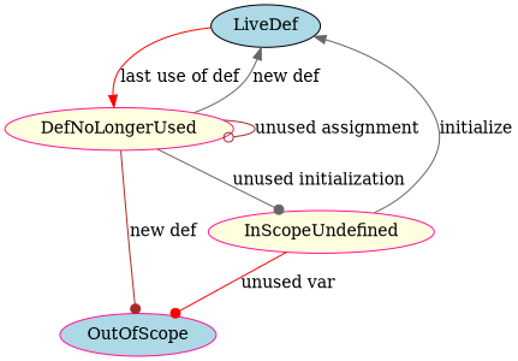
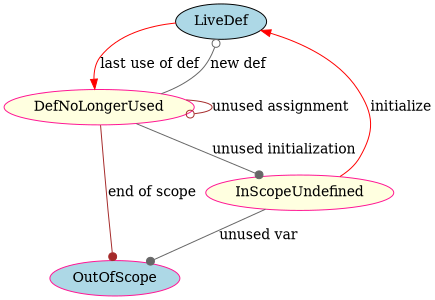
  digraph {
    node [color=deeppink fillcolor=lightblue style=filled]
    edge [arrowhead=dot color=gray40]
    LiveDef [color=black]
    InScopeUndefined [fillcolor=lightyellow]
    OutOfScope
    DefNoLongerUsed [fillcolor=lightyellow]
    LiveDef -> DefNoLongerUsed [arrowhead=normal color=red label="last use of def"]
-   InScopeUndefined -> LiveDef [arrowhead=normal label=initialize]
-   InScopeUndefined -> OutOfScope [color=red label="unused var"]
-   DefNoLongerUsed -> LiveDef [arrowhead=normal label="new def"]
+   InScopeUndefined -> LiveDef [arrowhead=normal color=red label=initialize]
+   InScopeUndefined -> OutOfScope [label="unused var"]
+   DefNoLongerUsed -> LiveDef [arrowhead=odot label="new def"]
    DefNoLongerUsed -> InScopeUndefined [label="unused initialization"]
-   DefNoLongerUsed -> OutOfScope [color=brown label="new def"]
+   DefNoLongerUsed -> OutOfScope [color=brown label="end of scope"]
    DefNoLongerUsed -> DefNoLongerUsed [arrowhead=odot color=brown label="unused assignment"]
  }
